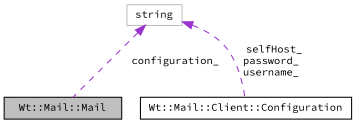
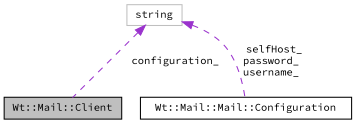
  digraph {
    fontname="Source Code Pro"
    node [color=black fillcolor=white fontname="Source Code Pro" fontsize=10 shape=record style=filled]
    edge [color=darkorchid3 dir=back fontname="Source Code Pro" fontsize=10 labelfontname=Helvetica labelfontsize=10 style=dashed]
-   n1 [fillcolor=grey75 fontcolor=black height=0.2 label="Wt::Mail::Mail" width=0.4]
-   n2 [height=0.2 label="Wt::Mail::Client::Configuration" width=0.4]
+   n1 [fillcolor=grey75 fontcolor=black height=0.2 label="Wt::Mail::Client" width=0.4]
+   n2 [height=0.2 label="Wt::Mail::Mail::Configuration" width=0.4]
    n3 [color=grey75 height=0.2 label=string width=0.4]
    n3 -> n1 [label=" configuration_"]
    n3 -> n2 [label=" selfHost_\npassword_\nusername_"]
  }
